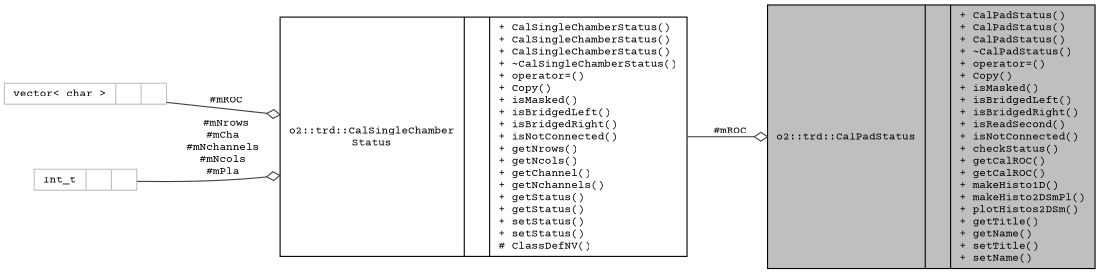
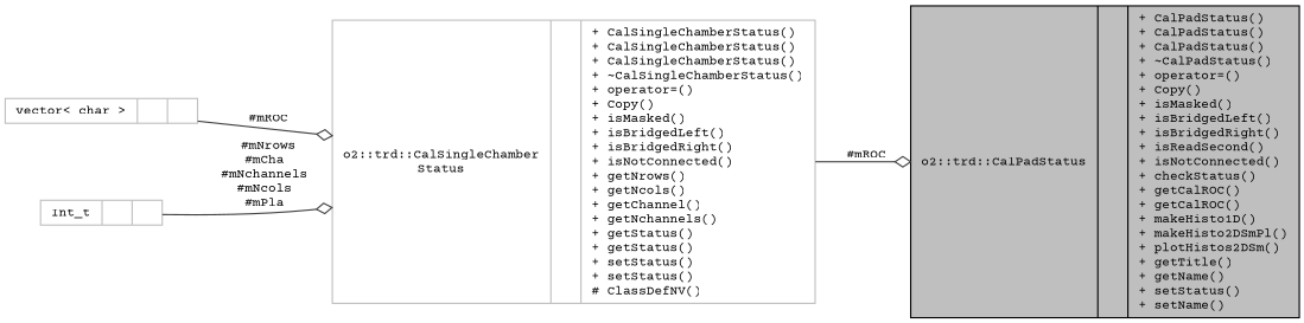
  digraph {
    fontname="Courier Prime"
    rankdir=LR
    node [color=black fontname="Courier Prime" fontsize=10 shape=record]
    edge [arrowhead=odiamond color=grey25 fontname="Courier Prime" fontsize=10 labelfontname=Helvetica labelfontsize=10 style=solid]
-   n1 [fillcolor=grey75 fontcolor=black height=0.2 label="{o2::trd::CalPadStatus\n||+ CalPadStatus()\l+ CalPadStatus()\l+ CalPadStatus()\l+ ~CalPadStatus()\l+ operator=()\l+ Copy()\l+ isMasked()\l+ isBridgedLeft()\l+ isBridgedRight()\l+ isReadSecond()\l+ isNotConnected()\l+ checkStatus()\l+ getCalROC()\l+ getCalROC()\l+ makeHisto1D()\l+ makeHisto2DSmPl()\l+ plotHistos2DSm()\l+ getTitle()\l+ getName()\l+ setTitle()\l+ setName()\l}" style=filled width=0.4]
-   n2 [height=0.2 label="{o2::trd::CalSingleChamber\lStatus\n||+ CalSingleChamberStatus()\l+ CalSingleChamberStatus()\l+ CalSingleChamberStatus()\l+ ~CalSingleChamberStatus()\l+ operator=()\l+ Copy()\l+ isMasked()\l+ isBridgedLeft()\l+ isBridgedRight()\l+ isNotConnected()\l+ getNrows()\l+ getNcols()\l+ getChannel()\l+ getNchannels()\l+ getStatus()\l+ getStatus()\l+ setStatus()\l+ setStatus()\l# ClassDefNV()\l}" width=0.4]
+   n1 [fillcolor=grey75 fontcolor=black height=0.2 label="{o2::trd::CalPadStatus\n||+ CalPadStatus()\l+ CalPadStatus()\l+ CalPadStatus()\l+ ~CalPadStatus()\l+ operator=()\l+ Copy()\l+ isMasked()\l+ isBridgedLeft()\l+ isBridgedRight()\l+ isReadSecond()\l+ isNotConnected()\l+ checkStatus()\l+ getCalROC()\l+ getCalROC()\l+ makeHisto1D()\l+ makeHisto2DSmPl()\l+ plotHistos2DSm()\l+ getTitle()\l+ getName()\l+ setStatus()\l+ setName()\l}" style=filled width=0.4]
+   n2 [color=grey75 height=0.2 label="{o2::trd::CalSingleChamber\lStatus\n||+ CalSingleChamberStatus()\l+ CalSingleChamberStatus()\l+ CalSingleChamberStatus()\l+ ~CalSingleChamberStatus()\l+ operator=()\l+ Copy()\l+ isMasked()\l+ isBridgedLeft()\l+ isBridgedRight()\l+ isNotConnected()\l+ getNrows()\l+ getNcols()\l+ getChannel()\l+ getNchannels()\l+ getStatus()\l+ getStatus()\l+ setStatus()\l+ setStatus()\l# ClassDefNV()\l}" width=0.4]
    n3 [color=grey75 height=0.2 label="{vector\< char \>\n||}" width=0.4]
    n4 [color=grey75 height=0.2 label="{Int_t\n||}" width=0.4]
    n2 -> n1 [label=" #mROC"]
    n3 -> n2 [label=" #mROC"]
    n4 -> n2 [label=" #mNrows\n#mCha\n#mNchannels\n#mNcols\n#mPla"]
  }
